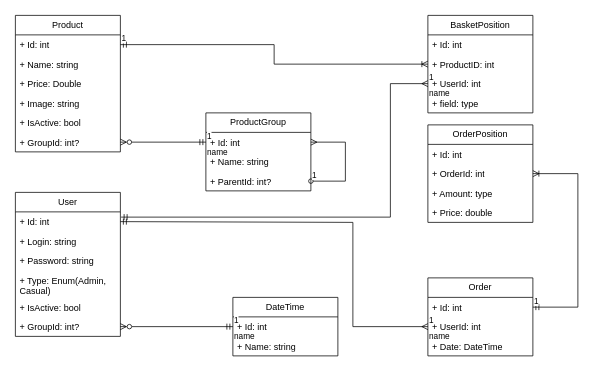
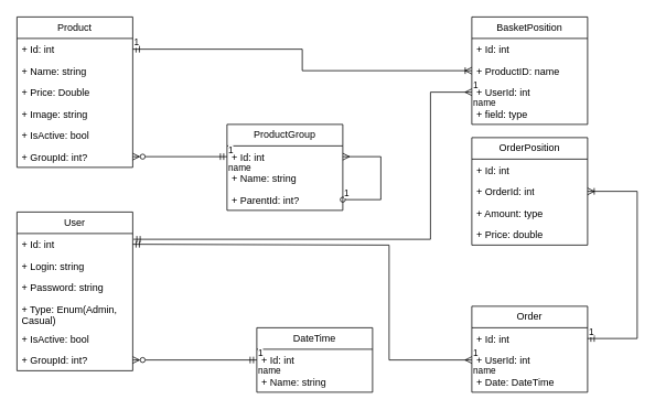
  <mxCell id="0" />
  <mxCell id="1" parent="0" />
  <mxCell id="2" value="Product" style="swimlane;fontStyle=0;childLayout=stackLayout;horizontal=1;startSize=26;fillColor=none;horizontalStack=0;resizeParent=1;resizeParentMax=0;resizeLast=0;collapsible=1;marginBottom=0;whiteSpace=wrap;html=1;" vertex="1" parent="1"><mxGeometry x="20" y="20" width="140" height="182" as="geometry" /></mxCell>
  <mxCell id="3" value="+ Id: int" style="text;strokeColor=none;fillColor=none;align=left;verticalAlign=top;spacingLeft=4;spacingRight=4;overflow=hidden;rotatable=0;points=[[0,0.5],[1,0.5]];portConstraint=eastwest;whiteSpace=wrap;html=1;" vertex="1" parent="2"><mxGeometry y="26" width="140" height="26" as="geometry" /></mxCell>
  <mxCell id="4" value="+ Name: string" style="text;strokeColor=none;fillColor=none;align=left;verticalAlign=top;spacingLeft=4;spacingRight=4;overflow=hidden;rotatable=0;points=[[0,0.5],[1,0.5]];portConstraint=eastwest;whiteSpace=wrap;html=1;" vertex="1" parent="2"><mxGeometry y="52" width="140" height="26" as="geometry" /></mxCell>
  <mxCell id="5" value="+ Price: Double" style="text;strokeColor=none;fillColor=none;align=left;verticalAlign=top;spacingLeft=4;spacingRight=4;overflow=hidden;rotatable=0;points=[[0,0.5],[1,0.5]];portConstraint=eastwest;whiteSpace=wrap;html=1;" vertex="1" parent="2"><mxGeometry y="78" width="140" height="26" as="geometry" /></mxCell>
  <mxCell id="6" value="+ Image: string" style="text;strokeColor=none;fillColor=none;align=left;verticalAlign=top;spacingLeft=4;spacingRight=4;overflow=hidden;rotatable=0;points=[[0,0.5],[1,0.5]];portConstraint=eastwest;whiteSpace=wrap;html=1;" vertex="1" parent="2"><mxGeometry y="104" width="140" height="26" as="geometry" /></mxCell>
  <mxCell id="7" value="+ IsActive: bool" style="text;strokeColor=none;fillColor=none;align=left;verticalAlign=top;spacingLeft=4;spacingRight=4;overflow=hidden;rotatable=0;points=[[0,0.5],[1,0.5]];portConstraint=eastwest;whiteSpace=wrap;html=1;" vertex="1" parent="2"><mxGeometry y="130" width="140" height="26" as="geometry" /></mxCell>
  <mxCell id="8" value="+ GroupId: int?" style="text;strokeColor=none;fillColor=none;align=left;verticalAlign=top;spacingLeft=4;spacingRight=4;overflow=hidden;rotatable=0;points=[[0,0.5],[1,0.5]];portConstraint=eastwest;whiteSpace=wrap;html=1;" vertex="1" parent="2"><mxGeometry y="156" width="140" height="26" as="geometry" /></mxCell>
  <mxCell id="9" value="ProductGroup" style="swimlane;fontStyle=0;childLayout=stackLayout;horizontal=1;startSize=26;fillColor=none;horizontalStack=0;resizeParent=1;resizeParentMax=0;resizeLast=0;collapsible=1;marginBottom=0;whiteSpace=wrap;html=1;" vertex="1" parent="1"><mxGeometry x="274" y="150" width="140" height="104" as="geometry" /></mxCell>
  <mxCell id="10" value="+ Id: int" style="text;strokeColor=none;fillColor=none;align=left;verticalAlign=top;spacingLeft=4;spacingRight=4;overflow=hidden;rotatable=0;points=[[0,0.5],[1,0.5]];portConstraint=eastwest;whiteSpace=wrap;html=1;" vertex="1" parent="9"><mxGeometry y="26" width="140" height="26" as="geometry" /></mxCell>
  <mxCell id="11" value="+ Name: string" style="text;strokeColor=none;fillColor=none;align=left;verticalAlign=top;spacingLeft=4;spacingRight=4;overflow=hidden;rotatable=0;points=[[0,0.5],[1,0.5]];portConstraint=eastwest;whiteSpace=wrap;html=1;" vertex="1" parent="9"><mxGeometry y="52" width="140" height="26" as="geometry" /></mxCell>
  <mxCell id="12" value="+ ParentId: int?" style="text;strokeColor=none;fillColor=none;align=left;verticalAlign=top;spacingLeft=4;spacingRight=4;overflow=hidden;rotatable=0;points=[[0,0.5],[1,0.5]];portConstraint=eastwest;whiteSpace=wrap;html=1;" vertex="1" parent="9"><mxGeometry y="78" width="140" height="26" as="geometry" /></mxCell>
  <mxCell id="13" value="" style="endArrow=ERmany;endFill=0;html=1;edgeStyle=orthogonalEdgeStyle;align=left;verticalAlign=top;rounded=0;exitX=1;exitY=0.5;exitDx=0;exitDy=0;entryX=1;entryY=0.5;entryDx=0;entryDy=0;startArrow=oval;startFill=0;" edge="1" parent="9" source="12" target="10"><mxGeometry x="-1" relative="1" as="geometry"><mxPoint x="-30" y="76" as="sourcePoint" /><mxPoint x="-144" y="80" as="targetPoint" /><Array as="points"><mxPoint x="186" y="91" /><mxPoint x="186" y="39" /></Array></mxGeometry></mxCell>
  <mxCell id="14" value="1" style="edgeLabel;resizable=0;html=1;align=left;verticalAlign=bottom;" connectable="0" vertex="1" parent="13"><mxGeometry x="-1" relative="1" as="geometry" /></mxCell>
  <mxCell id="15" value="User" style="swimlane;fontStyle=0;childLayout=stackLayout;horizontal=1;startSize=26;fillColor=none;horizontalStack=0;resizeParent=1;resizeParentMax=0;resizeLast=0;collapsible=1;marginBottom=0;whiteSpace=wrap;html=1;" vertex="1" parent="1"><mxGeometry x="20" y="256" width="140" height="192" as="geometry" /></mxCell>
  <mxCell id="16" value="+ Id: int" style="text;strokeColor=none;fillColor=none;align=left;verticalAlign=top;spacingLeft=4;spacingRight=4;overflow=hidden;rotatable=0;points=[[0,0.5],[1,0.5]];portConstraint=eastwest;whiteSpace=wrap;html=1;" vertex="1" parent="15"><mxGeometry y="26" width="140" height="26" as="geometry" /></mxCell>
  <mxCell id="17" value="+ Login: string" style="text;strokeColor=none;fillColor=none;align=left;verticalAlign=top;spacingLeft=4;spacingRight=4;overflow=hidden;rotatable=0;points=[[0,0.5],[1,0.5]];portConstraint=eastwest;whiteSpace=wrap;html=1;" vertex="1" parent="15"><mxGeometry y="52" width="140" height="26" as="geometry" /></mxCell>
  <mxCell id="18" value="+ Password: string" style="text;strokeColor=none;fillColor=none;align=left;verticalAlign=top;spacingLeft=4;spacingRight=4;overflow=hidden;rotatable=0;points=[[0,0.5],[1,0.5]];portConstraint=eastwest;whiteSpace=wrap;html=1;" vertex="1" parent="15"><mxGeometry y="78" width="140" height="26" as="geometry" /></mxCell>
  <mxCell id="19" value="+ Type: Enum(Admin, Casual)" style="text;strokeColor=none;fillColor=none;align=left;verticalAlign=top;spacingLeft=4;spacingRight=4;overflow=hidden;rotatable=0;points=[[0,0.5],[1,0.5]];portConstraint=eastwest;whiteSpace=wrap;html=1;" vertex="1" parent="15"><mxGeometry y="104" width="140" height="36" as="geometry" /></mxCell>
  <mxCell id="20" value="+ IsActive: bool" style="text;strokeColor=none;fillColor=none;align=left;verticalAlign=top;spacingLeft=4;spacingRight=4;overflow=hidden;rotatable=0;points=[[0,0.5],[1,0.5]];portConstraint=eastwest;whiteSpace=wrap;html=1;" vertex="1" parent="15"><mxGeometry y="140" width="140" height="26" as="geometry" /></mxCell>
  <mxCell id="21" value="+ GroupId: int?" style="text;strokeColor=none;fillColor=none;align=left;verticalAlign=top;spacingLeft=4;spacingRight=4;overflow=hidden;rotatable=0;points=[[0,0.5],[1,0.5]];portConstraint=eastwest;whiteSpace=wrap;html=1;" vertex="1" parent="15"><mxGeometry y="166" width="140" height="26" as="geometry" /></mxCell>
  <mxCell id="22" value="DateTime" style="swimlane;fontStyle=0;childLayout=stackLayout;horizontal=1;startSize=26;fillColor=none;horizontalStack=0;resizeParent=1;resizeParentMax=0;resizeLast=0;collapsible=1;marginBottom=0;whiteSpace=wrap;html=1;" vertex="1" parent="1"><mxGeometry x="310" y="396" width="140" height="78" as="geometry" /></mxCell>
  <mxCell id="23" value="+ Id: int" style="text;strokeColor=none;fillColor=none;align=left;verticalAlign=top;spacingLeft=4;spacingRight=4;overflow=hidden;rotatable=0;points=[[0,0.5],[1,0.5]];portConstraint=eastwest;whiteSpace=wrap;html=1;" vertex="1" parent="22"><mxGeometry y="26" width="140" height="26" as="geometry" /></mxCell>
  <mxCell id="24" value="+ Name: string" style="text;strokeColor=none;fillColor=none;align=left;verticalAlign=top;spacingLeft=4;spacingRight=4;overflow=hidden;rotatable=0;points=[[0,0.5],[1,0.5]];portConstraint=eastwest;whiteSpace=wrap;html=1;" vertex="1" parent="22"><mxGeometry y="52" width="140" height="26" as="geometry" /></mxCell>
  <mxCell id="25" value="BasketPosition" style="swimlane;fontStyle=0;childLayout=stackLayout;horizontal=1;startSize=26;fillColor=none;horizontalStack=0;resizeParent=1;resizeParentMax=0;resizeLast=0;collapsible=1;marginBottom=0;whiteSpace=wrap;html=1;" vertex="1" parent="1"><mxGeometry x="570" y="20" width="140" height="130" as="geometry" /></mxCell>
  <mxCell id="26" value="+ Id: int" style="text;strokeColor=none;fillColor=none;align=left;verticalAlign=top;spacingLeft=4;spacingRight=4;overflow=hidden;rotatable=0;points=[[0,0.5],[1,0.5]];portConstraint=eastwest;whiteSpace=wrap;html=1;" vertex="1" parent="25"><mxGeometry y="26" width="140" height="26" as="geometry" /></mxCell>
- <mxCell id="27" value="+ ProductID: int" style="text;strokeColor=none;fillColor=none;align=left;verticalAlign=top;spacingLeft=4;spacingRight=4;overflow=hidden;rotatable=0;points=[[0,0.5],[1,0.5]];portConstraint=eastwest;whiteSpace=wrap;html=1;" vertex="1" parent="25"><mxGeometry y="52" width="140" height="26" as="geometry" /></mxCell>
+ <mxCell id="27" value="+ ProductID: name" style="text;strokeColor=none;fillColor=none;align=left;verticalAlign=top;spacingLeft=4;spacingRight=4;overflow=hidden;rotatable=0;points=[[0,0.5],[1,0.5]];portConstraint=eastwest;whiteSpace=wrap;html=1;" vertex="1" parent="25"><mxGeometry y="52" width="140" height="26" as="geometry" /></mxCell>
  <mxCell id="28" value="+ UserId: int" style="text;strokeColor=none;fillColor=none;align=left;verticalAlign=top;spacingLeft=4;spacingRight=4;overflow=hidden;rotatable=0;points=[[0,0.5],[1,0.5]];portConstraint=eastwest;whiteSpace=wrap;html=1;" vertex="1" parent="25"><mxGeometry y="78" width="140" height="26" as="geometry" /></mxCell>
  <mxCell id="29" value="+ field: type" style="text;strokeColor=none;fillColor=none;align=left;verticalAlign=top;spacingLeft=4;spacingRight=4;overflow=hidden;rotatable=0;points=[[0,0.5],[1,0.5]];portConstraint=eastwest;whiteSpace=wrap;html=1;" vertex="1" parent="25"><mxGeometry y="104" width="140" height="26" as="geometry" /></mxCell>
  <mxCell id="30" value="Order" style="swimlane;fontStyle=0;childLayout=stackLayout;horizontal=1;startSize=26;fillColor=none;horizontalStack=0;resizeParent=1;resizeParentMax=0;resizeLast=0;collapsible=1;marginBottom=0;whiteSpace=wrap;html=1;" vertex="1" parent="1"><mxGeometry x="570" y="370" width="140" height="104" as="geometry" /></mxCell>
  <mxCell id="31" value="+ Id: int" style="text;strokeColor=none;fillColor=none;align=left;verticalAlign=top;spacingLeft=4;spacingRight=4;overflow=hidden;rotatable=0;points=[[0,0.5],[1,0.5]];portConstraint=eastwest;whiteSpace=wrap;html=1;" vertex="1" parent="30"><mxGeometry y="26" width="140" height="26" as="geometry" /></mxCell>
  <mxCell id="32" value="+ UserId: int" style="text;strokeColor=none;fillColor=none;align=left;verticalAlign=top;spacingLeft=4;spacingRight=4;overflow=hidden;rotatable=0;points=[[0,0.5],[1,0.5]];portConstraint=eastwest;whiteSpace=wrap;html=1;" vertex="1" parent="30"><mxGeometry y="52" width="140" height="26" as="geometry" /></mxCell>
  <mxCell id="33" value="+ Date: DateTime" style="text;strokeColor=none;fillColor=none;align=left;verticalAlign=top;spacingLeft=4;spacingRight=4;overflow=hidden;rotatable=0;points=[[0,0.5],[1,0.5]];portConstraint=eastwest;whiteSpace=wrap;html=1;" vertex="1" parent="30"><mxGeometry y="78" width="140" height="26" as="geometry" /></mxCell>
  <mxCell id="34" value="OrderPosition" style="swimlane;fontStyle=0;childLayout=stackLayout;horizontal=1;startSize=26;fillColor=none;horizontalStack=0;resizeParent=1;resizeParentMax=0;resizeLast=0;collapsible=1;marginBottom=0;whiteSpace=wrap;html=1;" vertex="1" parent="1"><mxGeometry x="570" y="166" width="140" height="130" as="geometry"><mxRectangle x="570" y="160" width="110" height="30" as="alternateBounds" /></mxGeometry></mxCell>
  <mxCell id="35" value="+ Id: int" style="text;strokeColor=none;fillColor=none;align=left;verticalAlign=top;spacingLeft=4;spacingRight=4;overflow=hidden;rotatable=0;points=[[0,0.5],[1,0.5]];portConstraint=eastwest;whiteSpace=wrap;html=1;" vertex="1" parent="34"><mxGeometry y="26" width="140" height="26" as="geometry" /></mxCell>
  <mxCell id="36" value="+ OrderId: int" style="text;strokeColor=none;fillColor=none;align=left;verticalAlign=top;spacingLeft=4;spacingRight=4;overflow=hidden;rotatable=0;points=[[0,0.5],[1,0.5]];portConstraint=eastwest;whiteSpace=wrap;html=1;" vertex="1" parent="34"><mxGeometry y="52" width="140" height="26" as="geometry" /></mxCell>
  <mxCell id="37" value="+ Amount: type" style="text;strokeColor=none;fillColor=none;align=left;verticalAlign=top;spacingLeft=4;spacingRight=4;overflow=hidden;rotatable=0;points=[[0,0.5],[1,0.5]];portConstraint=eastwest;whiteSpace=wrap;html=1;" vertex="1" parent="34"><mxGeometry y="78" width="140" height="26" as="geometry" /></mxCell>
  <mxCell id="38" value="+ Price: double" style="text;strokeColor=none;fillColor=none;align=left;verticalAlign=top;spacingLeft=4;spacingRight=4;overflow=hidden;rotatable=0;points=[[0,0.5],[1,0.5]];portConstraint=eastwest;whiteSpace=wrap;html=1;" vertex="1" parent="34"><mxGeometry y="104" width="140" height="26" as="geometry" /></mxCell>
  <mxCell id="39" value="name" style="endArrow=ERzeroToMany;endFill=0;html=1;edgeStyle=orthogonalEdgeStyle;align=left;verticalAlign=top;rounded=0;exitX=0;exitY=0.5;exitDx=0;exitDy=0;entryX=1;entryY=0.5;entryDx=0;entryDy=0;startArrow=ERmandOne;startFill=0;" edge="1" parent="1" source="10" target="8"><mxGeometry x="-1" relative="1" as="geometry"><mxPoint x="210" y="110.5" as="sourcePoint" /><mxPoint x="230" y="136" as="targetPoint" /></mxGeometry></mxCell>
  <mxCell id="40" value="1" style="edgeLabel;resizable=0;html=1;align=left;verticalAlign=bottom;" connectable="0" vertex="1" parent="39"><mxGeometry x="-1" relative="1" as="geometry" /></mxCell>
  <mxCell id="41" value="name" style="endArrow=ERzeroToMany;endFill=0;html=1;edgeStyle=orthogonalEdgeStyle;align=left;verticalAlign=top;rounded=0;exitX=0;exitY=0.5;exitDx=0;exitDy=0;entryX=1;entryY=0.5;entryDx=0;entryDy=0;startArrow=ERmandOne;startFill=0;" edge="1" parent="1" source="23" target="21"><mxGeometry x="-1" relative="1" as="geometry"><mxPoint x="314" y="452" as="sourcePoint" /><mxPoint x="200" y="456" as="targetPoint" /></mxGeometry></mxCell>
  <mxCell id="42" value="1" style="edgeLabel;resizable=0;html=1;align=left;verticalAlign=bottom;" connectable="0" vertex="1" parent="41"><mxGeometry x="-1" relative="1" as="geometry" /></mxCell>
  <mxCell id="43" value="" style="endArrow=ERoneToMany;endFill=0;html=1;edgeStyle=orthogonalEdgeStyle;align=left;verticalAlign=top;rounded=0;startArrow=ERmandOne;startFill=0;exitX=1;exitY=0.5;exitDx=0;exitDy=0;" edge="1" parent="1" source="31"><mxGeometry x="-1" relative="1" as="geometry"><mxPoint x="630" y="296" as="sourcePoint" /><mxPoint x="710" y="231" as="targetPoint" /><Array as="points"><mxPoint x="770" y="409" /><mxPoint x="770" y="231" /></Array><mxPoint as="offset" /></mxGeometry></mxCell>
  <mxCell id="44" value="1" style="edgeLabel;resizable=0;html=1;align=left;verticalAlign=bottom;" connectable="0" vertex="1" parent="43"><mxGeometry x="-1" relative="1" as="geometry" /></mxCell>
  <mxCell id="45" value="" style="endArrow=ERoneToMany;endFill=0;html=1;edgeStyle=orthogonalEdgeStyle;align=left;verticalAlign=top;rounded=0;exitX=1;exitY=0.5;exitDx=0;exitDy=0;entryX=0;entryY=0.5;entryDx=0;entryDy=0;startArrow=ERmandOne;startFill=0;" edge="1" parent="1" source="3" target="27"><mxGeometry x="-1" relative="1" as="geometry"><mxPoint x="300" y="82" as="sourcePoint" /><mxPoint x="260" y="56" as="targetPoint" /></mxGeometry></mxCell>
  <mxCell id="46" value="1" style="edgeLabel;resizable=0;html=1;align=left;verticalAlign=bottom;" connectable="0" vertex="1" parent="45"><mxGeometry x="-1" relative="1" as="geometry" /></mxCell>
  <mxCell id="47" value="name" style="endArrow=ERmandOne;endFill=0;html=1;edgeStyle=orthogonalEdgeStyle;align=left;verticalAlign=top;rounded=0;startArrow=ERmany;startFill=0;exitX=0;exitY=0.5;exitDx=0;exitDy=0;entryX=1;entryY=0.5;entryDx=0;entryDy=0;" edge="1" parent="1" source="32" target="16"><mxGeometry x="-1" relative="1" as="geometry"><mxPoint x="389.5" y="276" as="sourcePoint" /><mxPoint x="190" y="316" as="targetPoint" /><Array as="points"><mxPoint x="470" y="435" /><mxPoint x="470" y="296" /></Array></mxGeometry></mxCell>
  <mxCell id="48" value="1" style="edgeLabel;resizable=0;html=1;align=left;verticalAlign=bottom;" connectable="0" vertex="1" parent="47"><mxGeometry x="-1" relative="1" as="geometry" /></mxCell>
  <mxCell id="49" value="name" style="endArrow=ERmandOne;endFill=0;html=1;edgeStyle=orthogonalEdgeStyle;align=left;verticalAlign=top;rounded=0;startArrow=ERmany;startFill=0;exitX=0;exitY=0.5;exitDx=0;exitDy=0;entryX=1.007;entryY=0.269;entryDx=0;entryDy=0;entryPerimeter=0;" edge="1" parent="1" source="28" target="16"><mxGeometry x="-1" relative="1" as="geometry"><mxPoint x="480" y="276" as="sourcePoint" /><mxPoint x="160" y="296" as="targetPoint" /><Array as="points"><mxPoint x="520" y="111" /><mxPoint x="520" y="289" /></Array></mxGeometry></mxCell>
  <mxCell id="50" value="1" style="edgeLabel;resizable=0;html=1;align=left;verticalAlign=bottom;" connectable="0" vertex="1" parent="49"><mxGeometry x="-1" relative="1" as="geometry" /></mxCell>
